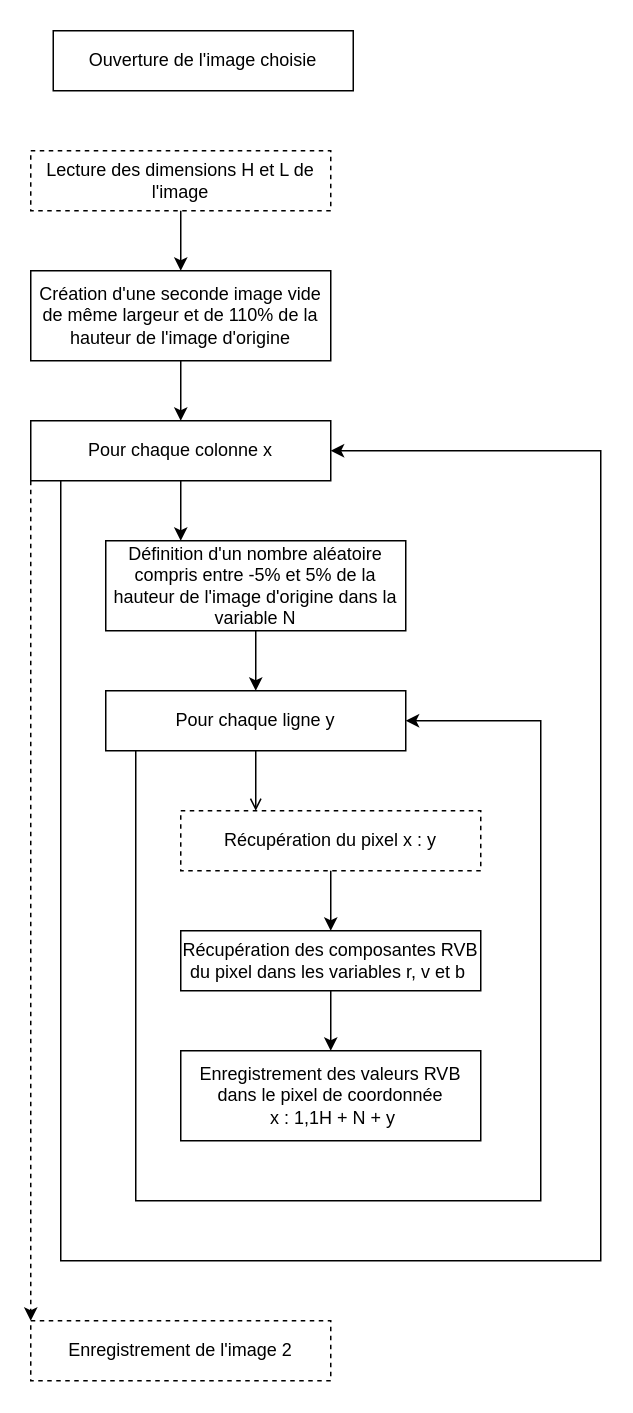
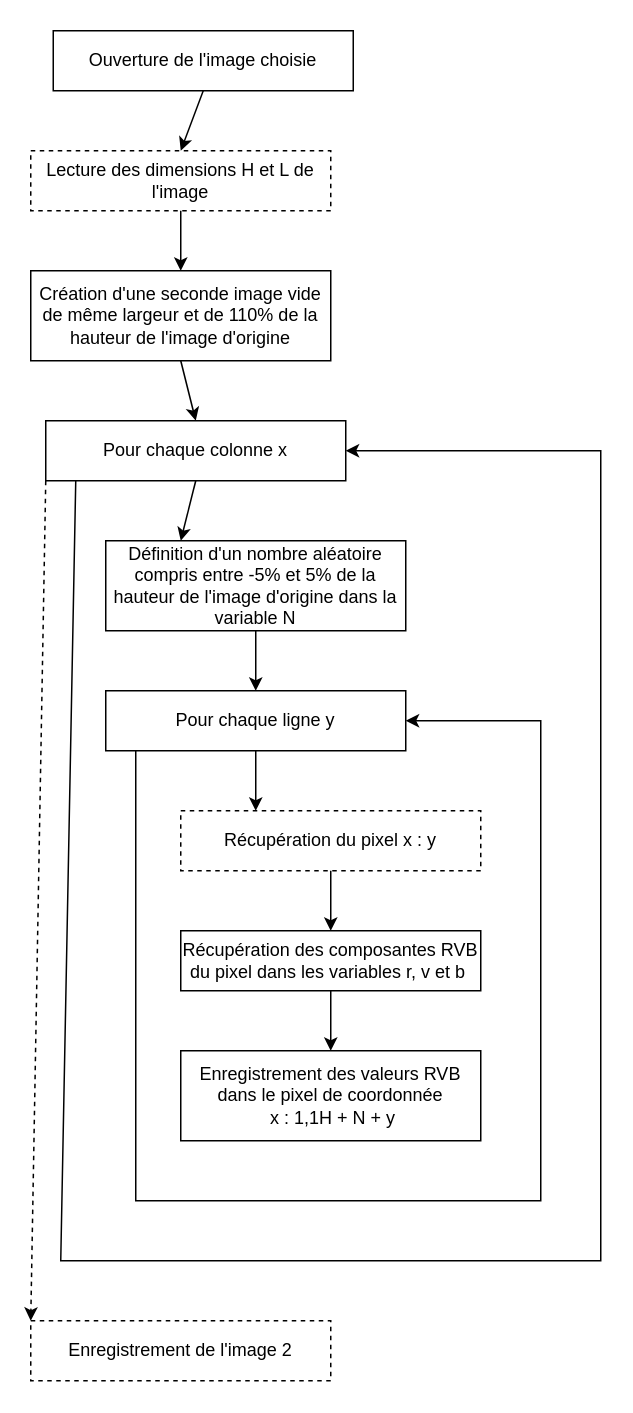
  <mxCell id="0" />
  <mxCell id="1" parent="0" />
  <mxCell id="2" value="Ouverture de l'image choisie" style="rounded=0;whiteSpace=wrap;html=1;" vertex="1" parent="1"><mxGeometry x="35" y="20" width="200" height="40" as="geometry" /></mxCell>
  <mxCell id="3" value="Lecture des dimensions H et L de l'image" style="rounded=0;whiteSpace=wrap;html=1;dashed=1;" vertex="1" parent="1"><mxGeometry x="20" y="100" width="200" height="40" as="geometry" /></mxCell>
+ <mxCell id="4" value="" style="endArrow=classic;html=1;rounded=0;entryX=0.5;entryY=0;entryDx=0;entryDy=0;exitX=0.5;exitY=1;exitDx=0;exitDy=0;" edge="1" parent="1" source="2" target="3"><mxGeometry width="50" height="50" relative="1" as="geometry"><mxPoint x="119.5" y="70" as="sourcePoint" /><mxPoint x="119.5" y="100" as="targetPoint" /></mxGeometry></mxCell>
  <mxCell id="5" value="Création d'une seconde image vide de même largeur et de 110% de la hauteur de l'image d'origine" style="rounded=0;whiteSpace=wrap;html=1;" vertex="1" parent="1"><mxGeometry x="20" y="180" width="200" height="60" as="geometry" /></mxCell>
  <mxCell id="6" value="" style="endArrow=classic;html=1;rounded=0;exitX=0.5;exitY=1;exitDx=0;exitDy=0;entryX=0.5;entryY=0;entryDx=0;entryDy=0;" edge="1" parent="1" source="3" target="5"><mxGeometry width="50" height="50" relative="1" as="geometry"><mxPoint x="370" y="270" as="sourcePoint" /><mxPoint x="420" y="220" as="targetPoint" /></mxGeometry></mxCell>
- <mxCell id="7" value="Pour chaque colonne x" style="rounded=0;whiteSpace=wrap;html=1;" vertex="1" parent="1"><mxGeometry x="20" y="280" width="200" height="40" as="geometry" /></mxCell>
+ <mxCell id="7" value="Pour chaque colonne x" style="rounded=0;whiteSpace=wrap;html=1;" vertex="1" parent="1"><mxGeometry x="30" y="280" width="200" height="40" as="geometry" /></mxCell>
  <mxCell id="8" value="" style="endArrow=classic;html=1;rounded=0;exitX=0.5;exitY=1;exitDx=0;exitDy=0;entryX=0.5;entryY=0;entryDx=0;entryDy=0;" edge="1" parent="1" source="5" target="7"><mxGeometry width="50" height="50" relative="1" as="geometry"><mxPoint x="370" y="270" as="sourcePoint" /><mxPoint x="420" y="220" as="targetPoint" /></mxGeometry></mxCell>
  <mxCell id="9" value="Définition d'un nombre aléatoire compris entre -5% et 5% de la hauteur de l'image d'origine dans la variable N" style="rounded=0;whiteSpace=wrap;html=1;" vertex="1" parent="1"><mxGeometry x="70" y="360" width="200" height="60" as="geometry" /></mxCell>
  <mxCell id="10" value="" style="endArrow=classic;html=1;rounded=0;exitX=0.5;exitY=1;exitDx=0;exitDy=0;entryX=0.25;entryY=0;entryDx=0;entryDy=0;" edge="1" parent="1" source="7" target="9"><mxGeometry width="50" height="50" relative="1" as="geometry"><mxPoint x="370" y="270" as="sourcePoint" /><mxPoint x="420" y="220" as="targetPoint" /></mxGeometry></mxCell>
  <mxCell id="11" value="Pour chaque ligne y" style="rounded=0;whiteSpace=wrap;html=1;" vertex="1" parent="1"><mxGeometry x="70" y="460" width="200" height="40" as="geometry" /></mxCell>
  <mxCell id="12" value="" style="endArrow=classic;html=1;rounded=0;exitX=0.5;exitY=1;exitDx=0;exitDy=0;entryX=0.5;entryY=0;entryDx=0;entryDy=0;" edge="1" parent="1" source="9" target="11"><mxGeometry width="50" height="50" relative="1" as="geometry"><mxPoint x="370" y="370" as="sourcePoint" /><mxPoint x="420" y="320" as="targetPoint" /></mxGeometry></mxCell>
  <mxCell id="13" style="edgeStyle=orthogonalEdgeStyle;rounded=0;orthogonalLoop=1;jettySize=auto;html=1;exitX=0.5;exitY=1;exitDx=0;exitDy=0;entryX=0.5;entryY=0;entryDx=0;entryDy=0;" edge="1" parent="1" source="14" target="18"><mxGeometry relative="1" as="geometry" /></mxCell>
  <mxCell id="14" value="Récupération des composantes RVB du pixel dans les variables r, v et b&amp;nbsp;" style="rounded=0;whiteSpace=wrap;html=1;" vertex="1" parent="1"><mxGeometry x="120" y="620" width="200" height="40" as="geometry" /></mxCell>
  <mxCell id="15" value="Récupération du pixel x : y" style="rounded=0;whiteSpace=wrap;html=1;dashed=1;" vertex="1" parent="1"><mxGeometry x="120" y="540" width="200" height="40" as="geometry" /></mxCell>
- <mxCell id="16" value="" style="endArrow=open;html=1;rounded=0;exitX=0.5;exitY=1;exitDx=0;exitDy=0;entryX=0.25;entryY=0;entryDx=0;entryDy=0;" edge="1" parent="1" source="11" target="15"><mxGeometry width="50" height="50" relative="1" as="geometry"><mxPoint x="370" y="410" as="sourcePoint" /><mxPoint x="420" y="360" as="targetPoint" /></mxGeometry></mxCell>
+ <mxCell id="16" value="" style="endArrow=classic;html=1;rounded=0;exitX=0.5;exitY=1;exitDx=0;exitDy=0;entryX=0.25;entryY=0;entryDx=0;entryDy=0;" edge="1" parent="1" source="11" target="15"><mxGeometry width="50" height="50" relative="1" as="geometry"><mxPoint x="370" y="410" as="sourcePoint" /><mxPoint x="420" y="360" as="targetPoint" /></mxGeometry></mxCell>
  <mxCell id="17" value="" style="endArrow=classic;html=1;rounded=0;exitX=0.5;exitY=1;exitDx=0;exitDy=0;entryX=0.5;entryY=0;entryDx=0;entryDy=0;" edge="1" parent="1" source="15" target="14"><mxGeometry width="50" height="50" relative="1" as="geometry"><mxPoint x="370" y="410" as="sourcePoint" /><mxPoint x="420" y="360" as="targetPoint" /></mxGeometry></mxCell>
  <mxCell id="18" value="Enregistrement des valeurs RVB dans le pixel de coordonnée&lt;br&gt;&amp;nbsp;x : 1,1H + N + y" style="rounded=0;whiteSpace=wrap;html=1;" vertex="1" parent="1"><mxGeometry x="120" y="700" width="200" height="60" as="geometry" /></mxCell>
  <mxCell id="19" value="" style="endArrow=classic;html=1;rounded=0;entryX=1;entryY=0.5;entryDx=0;entryDy=0;" edge="1" parent="1" target="11"><mxGeometry width="50" height="50" relative="1" as="geometry"><mxPoint x="90" y="500" as="sourcePoint" /><mxPoint x="420" y="560" as="targetPoint" /><Array as="points"><mxPoint x="90" y="800" /><mxPoint x="360" y="800" /><mxPoint x="360" y="480" /></Array></mxGeometry></mxCell>
  <mxCell id="20" value="" style="endArrow=classic;html=1;rounded=0;exitX=0.1;exitY=1;exitDx=0;exitDy=0;exitPerimeter=0;entryX=1;entryY=0.5;entryDx=0;entryDy=0;" edge="1" parent="1" source="7" target="7"><mxGeometry width="50" height="50" relative="1" as="geometry"><mxPoint x="-50" y="430" as="sourcePoint" /><mxPoint x="490" y="850" as="targetPoint" /><Array as="points"><mxPoint x="40" y="840" /><mxPoint x="400" y="840" /><mxPoint x="400" y="300" /></Array></mxGeometry></mxCell>
  <mxCell id="21" value="" style="endArrow=classic;html=1;rounded=0;exitX=0;exitY=1;exitDx=0;exitDy=0;entryX=0;entryY=0;entryDx=0;entryDy=0;dashed=1;" edge="1" parent="1" source="7" target="22"><mxGeometry width="50" height="50" relative="1" as="geometry"><mxPoint x="370" y="620" as="sourcePoint" /><mxPoint x="20" y="880" as="targetPoint" /><Array as="points"><mxPoint x="20" y="880" /></Array></mxGeometry></mxCell>
  <mxCell id="22" value="Enregistrement de l'image 2" style="rounded=0;whiteSpace=wrap;html=1;dashed=1;" vertex="1" parent="1"><mxGeometry x="20" y="880" width="200" height="40" as="geometry" /></mxCell>
